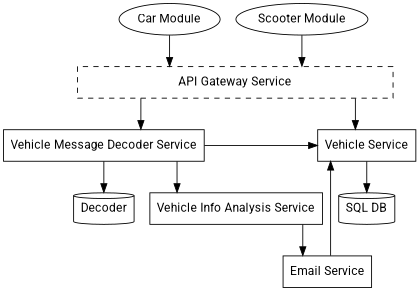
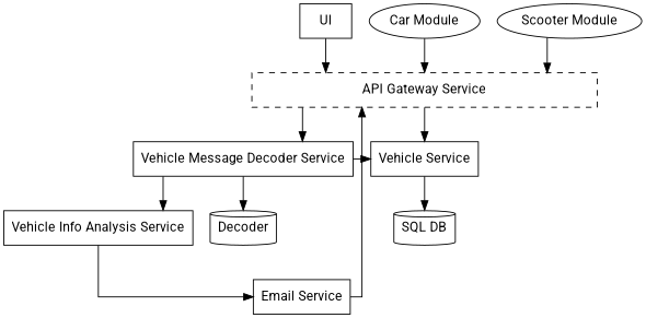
  digraph {
    fontname=Roboto
    splines=ortho
    node [fontname=Roboto shape=rect]
    edge [fontname=Roboto]
+   n1 [label=UI]
    n2 [label="Car Module" shape=""]
    n3 [label="Scooter Module" shape=""]
    n4 [group=vehicle label="Vehicle Service"]
    n5 [group=decoder label="Vehicle Message Decoder Service"]
    n6 [label="API Gateway Service" style=dashed width=5]
    n7 [group=vehicle label="SQL DB" shape=cylinder]
    n8 [group=decoder label=Decoder shape=cylinder]
    n9 [label="Vehicle Info Analysis Service"]
    n10 [label="Email Service"]
    subgraph sub_1 {
      rank=same
+     n1
      n2
      n3
    }
    subgraph sub_2 {
      rank=same
      n4
      n5
    }
+   n1 -> n6
    n2 -> n6
    n3 -> n6
    n4 -> n7
    n5 -> n4
    n5 -> n8
    n5 -> n9
    n6 -> n4
    n6 -> n5
    n9 -> n10
-   n10 -> n4
+   n10 -> n6
  }
